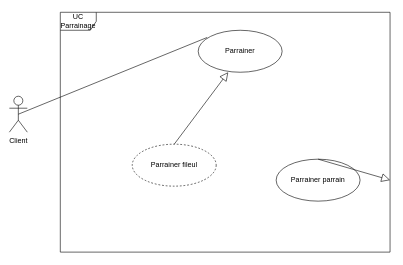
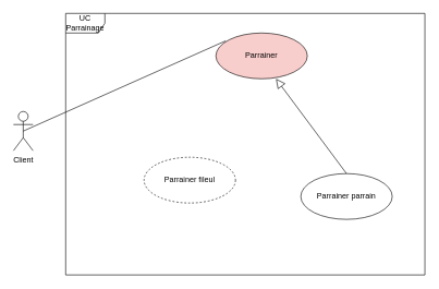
  <mxCell id="0" />
  <mxCell id="1" parent="0" />
  <mxCell id="2" value="UC Parrainage" style="shape=umlFrame;whiteSpace=wrap;html=1;" vertex="1" parent="1"><mxGeometry x="100" width="550" height="400" as="geometry" y="20" /></mxCell>
- <mxCell id="3" value="Parrainer" style="ellipse;whiteSpace=wrap;html=1;" vertex="1" parent="1"><mxGeometry x="330" y="50" width="140" height="70" as="geometry" /></mxCell>
- <mxCell id="4" value="Client" style="shape=umlActor;html=1;verticalLabelPosition=bottom;verticalAlign=top;align=center;" vertex="1" parent="1"><mxGeometry x="15" y="160" width="30" height="60" as="geometry" /></mxCell>
+ <mxCell id="3" value="Parrainer" style="ellipse;whiteSpace=wrap;html=1;fillColor=#f8cecc;" vertex="1" parent="1"><mxGeometry x="330" y="50" width="140" height="70" as="geometry" /></mxCell>
+ <mxCell id="4" value="Client" style="shape=umlActor;html=1;verticalLabelPosition=bottom;verticalAlign=top;align=center;" vertex="1" parent="1"><mxGeometry x="20" y="170" width="30" height="60" as="geometry" /></mxCell>
  <mxCell id="5" value="" style="endArrow=none;startArrow=none;endFill=0;startFill=0;endSize=8;html=1;verticalAlign=bottom;labelBackgroundColor=none;strokeWidth=1;rounded=0;exitX=0.5;exitY=0.5;exitDx=0;exitDy=0;exitPerimeter=0;entryX=0.107;entryY=0.171;entryDx=0;entryDy=0;entryPerimeter=0;" edge="1" parent="1" source="4" target="3"><mxGeometry width="160" relative="1" as="geometry"><mxPoint x="240" y="330" as="sourcePoint" /><mxPoint x="400" y="330" as="targetPoint" /></mxGeometry></mxCell>
  <mxCell id="6" value="Parrainer fileul" style="ellipse;whiteSpace=wrap;html=1;dashed=1;" vertex="1" parent="1"><mxGeometry x="220" y="240" width="140" height="70" as="geometry" /></mxCell>
  <mxCell id="7" value="Parrainer parrain" style="ellipse;whiteSpace=wrap;html=1;" vertex="1" parent="1"><mxGeometry x="460" y="265" width="140" height="70" as="geometry" /></mxCell>
- <mxCell id="8" value="" style="edgeStyle=none;html=1;endArrow=block;endFill=0;endSize=12;verticalAlign=bottom;rounded=0;entryX=0.357;entryY=1;entryDx=0;entryDy=0;entryPerimeter=0;exitX=0.5;exitY=0;exitDx=0;exitDy=0;" edge="1" parent="1" source="6" target="3"><mxGeometry width="160" relative="1" as="geometry"><mxPoint x="240" y="310" as="sourcePoint" /><mxPoint x="400" y="310" as="targetPoint" /></mxGeometry></mxCell>
- <mxCell id="9" value="" style="edgeStyle=none;html=1;endArrow=block;endFill=0;endSize=12;verticalAlign=bottom;rounded=0;exitX=0.5;exitY=0;exitDx=0;exitDy=0;" edge="1" parent="1" source="7" target="2"><mxGeometry width="160" relative="1" as="geometry"><mxPoint x="300" y="250" as="sourcePoint" /><mxPoint x="389.98" y="130" as="targetPoint" /></mxGeometry></mxCell>
+ <mxCell id="9" value="" style="edgeStyle=none;html=1;endArrow=block;endFill=0;endSize=12;verticalAlign=bottom;rounded=0;entryX=0.657;entryY=1;entryDx=0;entryDy=0;entryPerimeter=0;exitX=0.5;exitY=0;exitDx=0;exitDy=0;" edge="1" parent="1" source="7" target="3"><mxGeometry width="160" relative="1" as="geometry"><mxPoint x="300" y="250" as="sourcePoint" /><mxPoint x="389.98" y="130" as="targetPoint" /></mxGeometry></mxCell>
